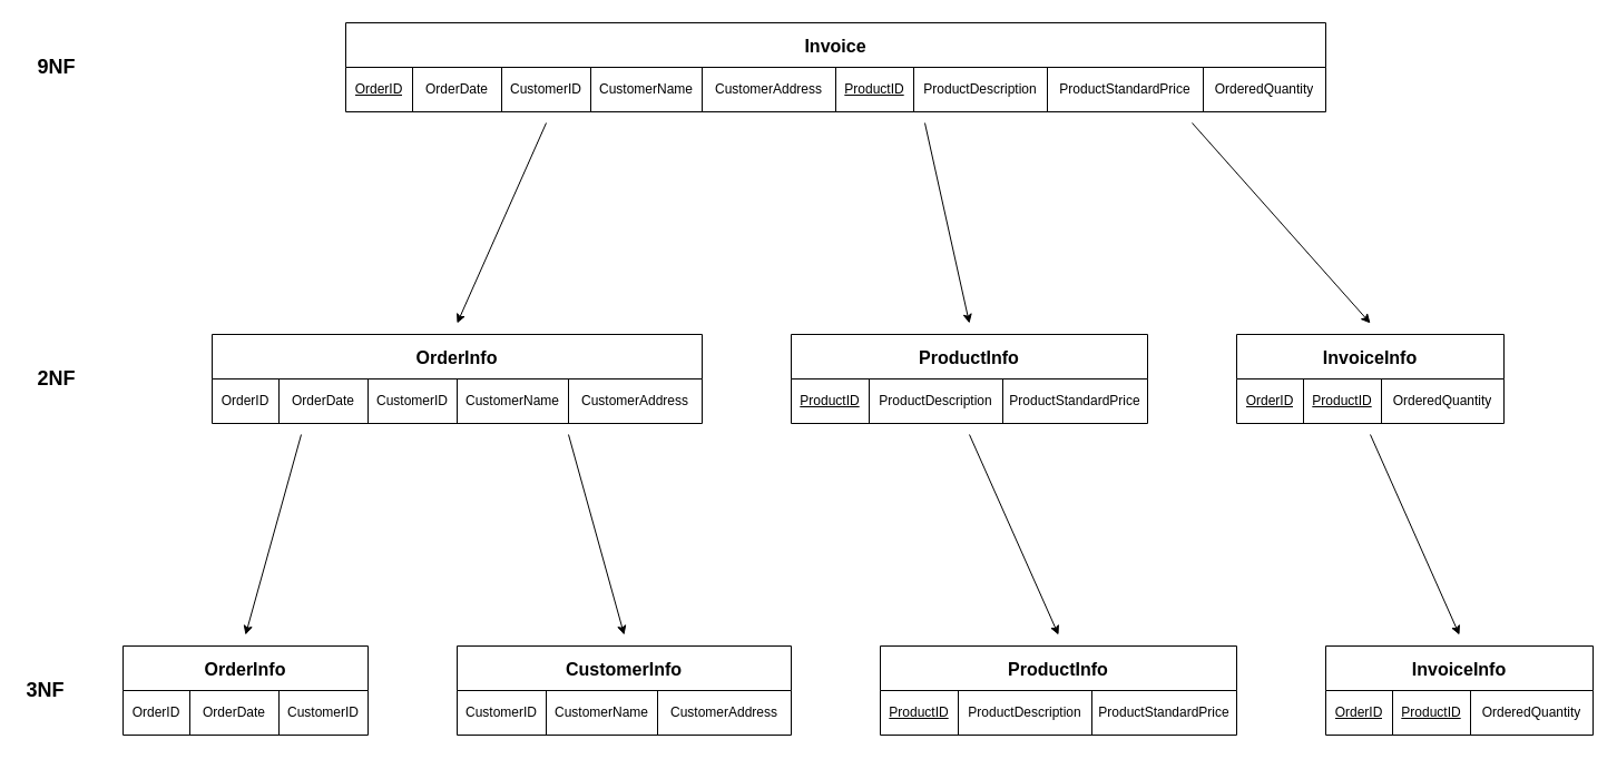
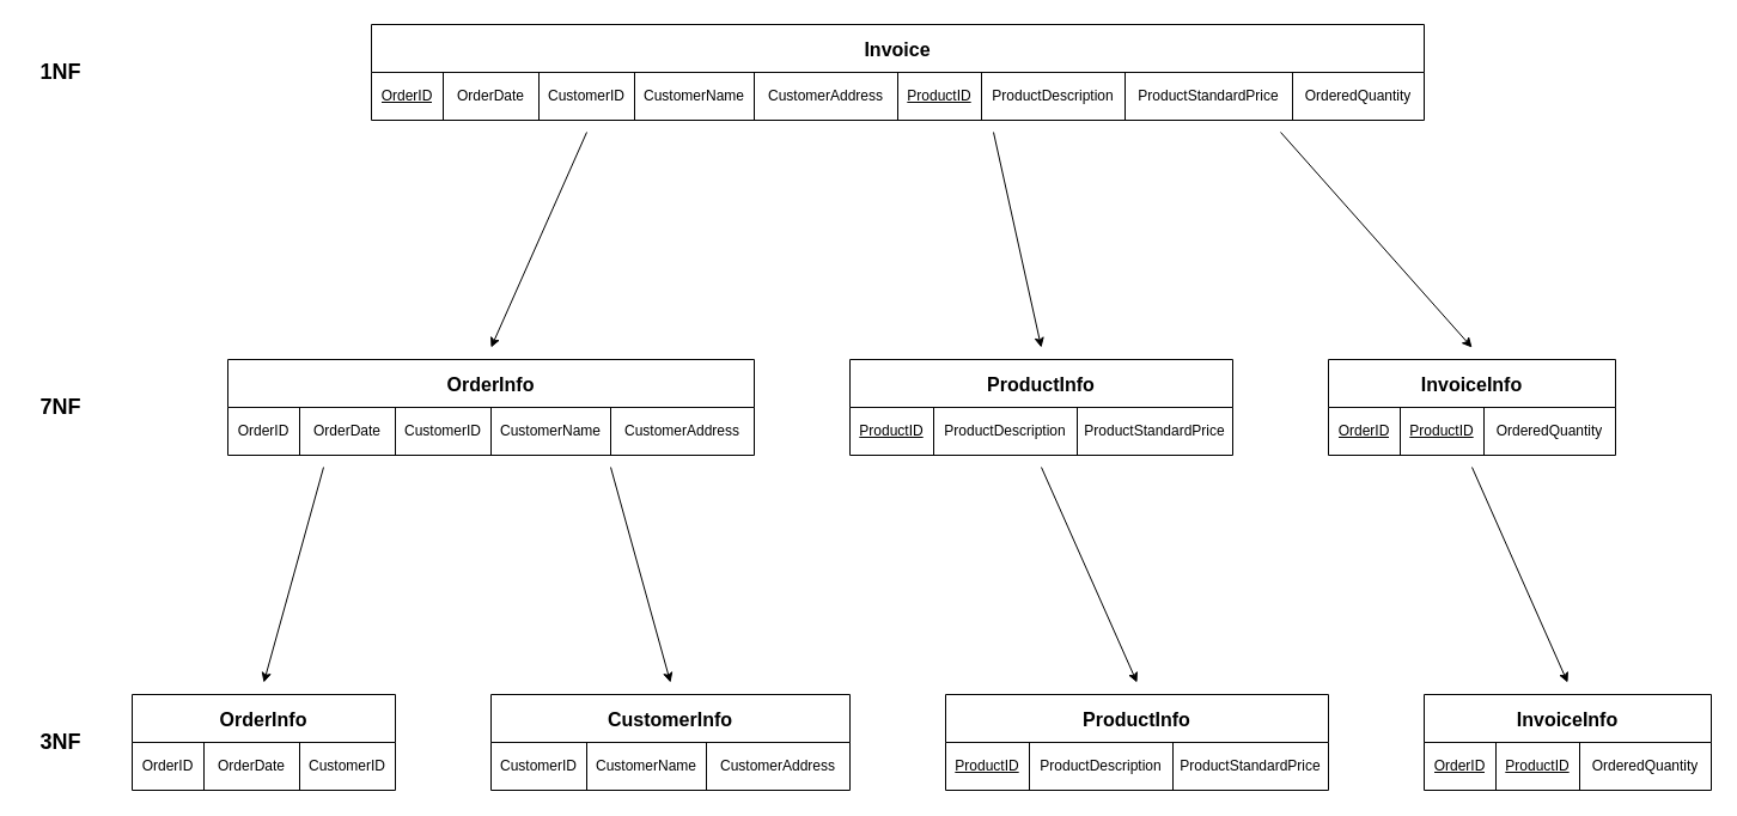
  <mxCell id="0" />
  <mxCell id="1" parent="0" />
  <mxCell id="2" value="Invoice" style="shape=table;startSize=40;container=1;collapsible=0;childLayout=tableLayout;fontStyle=1;align=center;fontSize=16;" vertex="1" parent="1"><mxGeometry x="310" y="20" width="880" height="80" as="geometry" /></mxCell>
  <mxCell id="3" value="" style="shape=tableRow;horizontal=0;startSize=0;swimlaneHead=0;swimlaneBody=0;top=0;left=0;bottom=0;right=0;collapsible=0;dropTarget=0;fillColor=none;points=[[0,0.5],[1,0.5]];portConstraint=eastwest;" vertex="1" parent="2"><mxGeometry y="40" width="880" height="40" as="geometry" /></mxCell>
  <mxCell id="4" value="&lt;u&gt;OrderID&lt;/u&gt;" style="shape=partialRectangle;html=1;whiteSpace=wrap;connectable=0;fillColor=none;top=0;left=0;bottom=0;right=0;overflow=hidden;" vertex="1" parent="3"><mxGeometry width="60" height="40" as="geometry"><mxRectangle width="60" height="40" as="alternateBounds" /></mxGeometry></mxCell>
  <mxCell id="5" value="OrderDate" style="shape=partialRectangle;html=1;whiteSpace=wrap;connectable=0;fillColor=none;top=0;left=0;bottom=0;right=0;overflow=hidden;" vertex="1" parent="3"><mxGeometry x="60" width="80" height="40" as="geometry"><mxRectangle width="80" height="40" as="alternateBounds" /></mxGeometry></mxCell>
  <mxCell id="6" value="CustomerID" style="shape=partialRectangle;html=1;whiteSpace=wrap;connectable=0;fillColor=none;top=0;left=0;bottom=0;right=0;overflow=hidden;" vertex="1" parent="3"><mxGeometry x="140" width="80" height="40" as="geometry"><mxRectangle width="80" height="40" as="alternateBounds" /></mxGeometry></mxCell>
  <mxCell id="7" value="CustomerName" style="shape=partialRectangle;html=1;whiteSpace=wrap;connectable=0;fillColor=none;top=0;left=0;bottom=0;right=0;overflow=hidden;" vertex="1" parent="3"><mxGeometry x="220" width="100" height="40" as="geometry"><mxRectangle width="100" height="40" as="alternateBounds" /></mxGeometry></mxCell>
  <mxCell id="8" value="CustomerAddress" style="shape=partialRectangle;html=1;whiteSpace=wrap;connectable=0;fillColor=none;top=0;left=0;bottom=0;right=0;overflow=hidden;" vertex="1" parent="3"><mxGeometry x="320" width="120" height="40" as="geometry"><mxRectangle width="120" height="40" as="alternateBounds" /></mxGeometry></mxCell>
  <mxCell id="9" value="&lt;u&gt;ProductID&lt;/u&gt;" style="shape=partialRectangle;html=1;whiteSpace=wrap;connectable=0;fillColor=none;top=0;left=0;bottom=0;right=0;overflow=hidden;" vertex="1" parent="3"><mxGeometry x="440" width="70" height="40" as="geometry"><mxRectangle width="70" height="40" as="alternateBounds" /></mxGeometry></mxCell>
  <mxCell id="10" value="ProductDescription" style="shape=partialRectangle;html=1;whiteSpace=wrap;connectable=0;fillColor=none;top=0;left=0;bottom=0;right=0;overflow=hidden;" vertex="1" parent="3"><mxGeometry x="510" width="120" height="40" as="geometry"><mxRectangle width="120" height="40" as="alternateBounds" /></mxGeometry></mxCell>
  <mxCell id="11" value="ProductStandardPrice" style="shape=partialRectangle;html=1;whiteSpace=wrap;connectable=0;fillColor=none;top=0;left=0;bottom=0;right=0;overflow=hidden;" vertex="1" parent="3"><mxGeometry x="630" width="140" height="40" as="geometry"><mxRectangle width="140" height="40" as="alternateBounds" /></mxGeometry></mxCell>
  <mxCell id="12" value="OrderedQuantity" style="shape=partialRectangle;html=1;whiteSpace=wrap;connectable=0;fillColor=none;top=0;left=0;bottom=0;right=0;overflow=hidden;" vertex="1" parent="3"><mxGeometry x="770" width="110" height="40" as="geometry"><mxRectangle width="110" height="40" as="alternateBounds" /></mxGeometry></mxCell>
- <mxCell id="13" value="&lt;b&gt;&lt;font style=&quot;font-size: 18px;&quot;&gt;9NF&lt;/font&gt;&lt;/b&gt;" style="text;html=1;align=center;verticalAlign=middle;resizable=0;points=[];autosize=1;strokeColor=none;fillColor=none;" vertex="1" parent="1"><mxGeometry x="20" y="40" width="60" height="40" as="geometry" /></mxCell>
+ <mxCell id="13" value="&lt;b&gt;&lt;font style=&quot;font-size: 18px;&quot;&gt;1NF&lt;/font&gt;&lt;/b&gt;" style="text;html=1;align=center;verticalAlign=middle;resizable=0;points=[];autosize=1;strokeColor=none;fillColor=none;" vertex="1" parent="1"><mxGeometry x="20" y="40" width="60" height="40" as="geometry" /></mxCell>
  <mxCell id="14" value="ProductInfo" style="shape=table;startSize=40;container=1;collapsible=0;childLayout=tableLayout;fontStyle=1;align=center;fontSize=16;" vertex="1" parent="1"><mxGeometry x="710" y="300" width="320" height="80" as="geometry" /></mxCell>
  <mxCell id="15" value="" style="shape=tableRow;horizontal=0;startSize=0;swimlaneHead=0;swimlaneBody=0;top=0;left=0;bottom=0;right=0;collapsible=0;dropTarget=0;fillColor=none;points=[[0,0.5],[1,0.5]];portConstraint=eastwest;fontSize=12;" vertex="1" parent="14"><mxGeometry y="40" width="320" height="40" as="geometry" /></mxCell>
  <mxCell id="16" value="&lt;font style=&quot;font-size: 12px;&quot;&gt;&lt;u&gt;ProductID&lt;/u&gt;&lt;/font&gt;" style="shape=partialRectangle;html=1;whiteSpace=wrap;connectable=0;fillColor=none;top=0;left=0;bottom=0;right=0;overflow=hidden;fontSize=12;" vertex="1" parent="15"><mxGeometry width="70" height="40" as="geometry"><mxRectangle width="70" height="40" as="alternateBounds" /></mxGeometry></mxCell>
  <mxCell id="17" value="ProductDescription" style="shape=partialRectangle;html=1;whiteSpace=wrap;connectable=0;fillColor=none;top=0;left=0;bottom=0;right=0;overflow=hidden;fontSize=12;" vertex="1" parent="15"><mxGeometry x="70" width="120" height="40" as="geometry"><mxRectangle width="120" height="40" as="alternateBounds" /></mxGeometry></mxCell>
  <mxCell id="18" value="&lt;font style=&quot;font-size: 12px;&quot;&gt;ProductStandardPrice&lt;/font&gt;" style="shape=partialRectangle;html=1;whiteSpace=wrap;connectable=0;fillColor=none;top=0;left=0;bottom=0;right=0;overflow=hidden;fontSize=12;" vertex="1" parent="15"><mxGeometry x="190" width="130" height="40" as="geometry"><mxRectangle width="130" height="40" as="alternateBounds" /></mxGeometry></mxCell>
  <mxCell id="19" value="InvoiceInfo" style="shape=table;startSize=40;container=1;collapsible=0;childLayout=tableLayout;fontStyle=1;align=center;fontSize=16;" vertex="1" parent="1"><mxGeometry x="1110" y="300" width="240" height="80" as="geometry" /></mxCell>
  <mxCell id="20" value="" style="shape=tableRow;horizontal=0;startSize=0;swimlaneHead=0;swimlaneBody=0;top=0;left=0;bottom=0;right=0;collapsible=0;dropTarget=0;fillColor=none;points=[[0,0.5],[1,0.5]];portConstraint=eastwest;fontSize=12;" vertex="1" parent="19"><mxGeometry y="40" width="240" height="40" as="geometry" /></mxCell>
  <mxCell id="21" value="&lt;u&gt;OrderID&lt;/u&gt;" style="shape=partialRectangle;html=1;whiteSpace=wrap;connectable=0;fillColor=none;top=0;left=0;bottom=0;right=0;overflow=hidden;fontSize=12;" vertex="1" parent="20"><mxGeometry width="60" height="40" as="geometry"><mxRectangle width="60" height="40" as="alternateBounds" /></mxGeometry></mxCell>
  <mxCell id="22" value="&lt;u&gt;ProductID&lt;/u&gt;" style="shape=partialRectangle;html=1;whiteSpace=wrap;connectable=0;fillColor=none;top=0;left=0;bottom=0;right=0;overflow=hidden;fontSize=12;" vertex="1" parent="20"><mxGeometry x="60" width="70" height="40" as="geometry"><mxRectangle width="70" height="40" as="alternateBounds" /></mxGeometry></mxCell>
  <mxCell id="23" value="OrderedQuantity" style="shape=partialRectangle;html=1;whiteSpace=wrap;connectable=0;fillColor=none;top=0;left=0;bottom=0;right=0;overflow=hidden;fontSize=12;fontStyle=0" vertex="1" parent="20"><mxGeometry x="130" width="110" height="40" as="geometry"><mxRectangle width="110" height="40" as="alternateBounds" /></mxGeometry></mxCell>
  <mxCell id="24" value="OrderInfo" style="shape=table;startSize=40;container=1;collapsible=0;childLayout=tableLayout;fontStyle=1;align=center;fontSize=16;" vertex="1" parent="1"><mxGeometry x="190" y="300" width="440" height="80" as="geometry" /></mxCell>
  <mxCell id="25" value="" style="shape=tableRow;horizontal=0;startSize=0;swimlaneHead=0;swimlaneBody=0;top=0;left=0;bottom=0;right=0;collapsible=0;dropTarget=0;fillColor=none;points=[[0,0.5],[1,0.5]];portConstraint=eastwest;" vertex="1" parent="24"><mxGeometry y="40" width="440" height="40" as="geometry" /></mxCell>
  <mxCell id="26" value="OrderID" style="shape=partialRectangle;html=1;whiteSpace=wrap;connectable=0;fillColor=none;top=0;left=0;bottom=0;right=0;overflow=hidden;" vertex="1" parent="25"><mxGeometry width="60" height="40" as="geometry"><mxRectangle width="60" height="40" as="alternateBounds" /></mxGeometry></mxCell>
  <mxCell id="27" value="OrderDate" style="shape=partialRectangle;html=1;whiteSpace=wrap;connectable=0;fillColor=none;top=0;left=0;bottom=0;right=0;overflow=hidden;" vertex="1" parent="25"><mxGeometry x="60" width="80" height="40" as="geometry"><mxRectangle width="80" height="40" as="alternateBounds" /></mxGeometry></mxCell>
  <mxCell id="28" value="CustomerID" style="shape=partialRectangle;html=1;whiteSpace=wrap;connectable=0;fillColor=none;top=0;left=0;bottom=0;right=0;overflow=hidden;" vertex="1" parent="25"><mxGeometry x="140" width="80" height="40" as="geometry"><mxRectangle width="80" height="40" as="alternateBounds" /></mxGeometry></mxCell>
  <mxCell id="29" value="CustomerName" style="shape=partialRectangle;html=1;whiteSpace=wrap;connectable=0;fillColor=none;top=0;left=0;bottom=0;right=0;overflow=hidden;" vertex="1" parent="25"><mxGeometry x="220" width="100" height="40" as="geometry"><mxRectangle width="100" height="40" as="alternateBounds" /></mxGeometry></mxCell>
  <mxCell id="30" value="CustomerAddress" style="shape=partialRectangle;html=1;whiteSpace=wrap;connectable=0;fillColor=none;top=0;left=0;bottom=0;right=0;overflow=hidden;" vertex="1" parent="25"><mxGeometry x="320" width="120" height="40" as="geometry"><mxRectangle width="120" height="40" as="alternateBounds" /></mxGeometry></mxCell>
- <mxCell id="31" value="&lt;b&gt;&lt;font style=&quot;font-size: 18px;&quot;&gt;2NF&lt;/font&gt;&lt;/b&gt;" style="text;html=1;align=center;verticalAlign=middle;resizable=0;points=[];autosize=1;strokeColor=none;fillColor=none;" vertex="1" parent="1"><mxGeometry x="20" y="320" width="60" height="40" as="geometry" /></mxCell>
+ <mxCell id="31" value="&lt;b&gt;&lt;font style=&quot;font-size: 18px;&quot;&gt;7NF&lt;/font&gt;&lt;/b&gt;" style="text;html=1;align=center;verticalAlign=middle;resizable=0;points=[];autosize=1;strokeColor=none;fillColor=none;" vertex="1" parent="1"><mxGeometry x="20" y="320" width="60" height="40" as="geometry" /></mxCell>
  <mxCell id="32" value="" style="endArrow=classic;html=1;rounded=0;fontSize=12;" edge="1" parent="1"><mxGeometry width="50" height="50" relative="1" as="geometry"><mxPoint x="490" y="110" as="sourcePoint" /><mxPoint x="410" y="290" as="targetPoint" /></mxGeometry></mxCell>
  <mxCell id="33" value="" style="endArrow=classic;html=1;rounded=0;fontSize=12;" edge="1" parent="1"><mxGeometry width="50" height="50" relative="1" as="geometry"><mxPoint x="830" y="110" as="sourcePoint" /><mxPoint x="870" y="290" as="targetPoint" /></mxGeometry></mxCell>
  <mxCell id="34" value="" style="endArrow=classic;html=1;rounded=0;fontSize=12;" edge="1" parent="1"><mxGeometry width="50" height="50" relative="1" as="geometry"><mxPoint x="1070" y="110" as="sourcePoint" /><mxPoint x="1230" y="290" as="targetPoint" /></mxGeometry></mxCell>
- <mxCell id="35" value="&lt;b&gt;&lt;font style=&quot;font-size: 18px;&quot;&gt;3NF&lt;/font&gt;&lt;/b&gt;" style="text;html=1;align=center;verticalAlign=middle;resizable=0;points=[];autosize=1;strokeColor=none;fillColor=none;" vertex="1" parent="1"><mxGeometry x="10" y="600" width="60" height="40" as="geometry" /></mxCell>
+ <mxCell id="35" value="&lt;b&gt;&lt;font style=&quot;font-size: 18px;&quot;&gt;3NF&lt;/font&gt;&lt;/b&gt;" style="text;html=1;align=center;verticalAlign=middle;resizable=0;points=[];autosize=1;strokeColor=none;fillColor=none;" vertex="1" parent="1"><mxGeometry x="20" y="600" width="60" height="40" as="geometry" /></mxCell>
  <mxCell id="36" value="ProductInfo" style="shape=table;startSize=40;container=1;collapsible=0;childLayout=tableLayout;fontStyle=1;align=center;fontSize=16;" vertex="1" parent="1"><mxGeometry x="790" y="580" width="320" height="80" as="geometry" /></mxCell>
  <mxCell id="37" value="" style="shape=tableRow;horizontal=0;startSize=0;swimlaneHead=0;swimlaneBody=0;top=0;left=0;bottom=0;right=0;collapsible=0;dropTarget=0;fillColor=none;points=[[0,0.5],[1,0.5]];portConstraint=eastwest;fontSize=12;" vertex="1" parent="36"><mxGeometry y="40" width="320" height="40" as="geometry" /></mxCell>
  <mxCell id="38" value="&lt;font style=&quot;font-size: 12px;&quot;&gt;&lt;u&gt;ProductID&lt;/u&gt;&lt;/font&gt;" style="shape=partialRectangle;html=1;whiteSpace=wrap;connectable=0;fillColor=none;top=0;left=0;bottom=0;right=0;overflow=hidden;fontSize=12;" vertex="1" parent="37"><mxGeometry width="70" height="40" as="geometry"><mxRectangle width="70" height="40" as="alternateBounds" /></mxGeometry></mxCell>
  <mxCell id="39" value="ProductDescription" style="shape=partialRectangle;html=1;whiteSpace=wrap;connectable=0;fillColor=none;top=0;left=0;bottom=0;right=0;overflow=hidden;fontSize=12;" vertex="1" parent="37"><mxGeometry x="70" width="120" height="40" as="geometry"><mxRectangle width="120" height="40" as="alternateBounds" /></mxGeometry></mxCell>
  <mxCell id="40" value="&lt;font style=&quot;font-size: 12px;&quot;&gt;ProductStandardPrice&lt;/font&gt;" style="shape=partialRectangle;html=1;whiteSpace=wrap;connectable=0;fillColor=none;top=0;left=0;bottom=0;right=0;overflow=hidden;fontSize=12;" vertex="1" parent="37"><mxGeometry x="190" width="130" height="40" as="geometry"><mxRectangle width="130" height="40" as="alternateBounds" /></mxGeometry></mxCell>
  <mxCell id="41" value="InvoiceInfo" style="shape=table;startSize=40;container=1;collapsible=0;childLayout=tableLayout;fontStyle=1;align=center;fontSize=16;" vertex="1" parent="1"><mxGeometry x="1190" y="580" width="240" height="80" as="geometry" /></mxCell>
  <mxCell id="42" value="" style="shape=tableRow;horizontal=0;startSize=0;swimlaneHead=0;swimlaneBody=0;top=0;left=0;bottom=0;right=0;collapsible=0;dropTarget=0;fillColor=none;points=[[0,0.5],[1,0.5]];portConstraint=eastwest;fontSize=12;" vertex="1" parent="41"><mxGeometry y="40" width="240" height="40" as="geometry" /></mxCell>
  <mxCell id="43" value="&lt;u&gt;OrderID&lt;/u&gt;" style="shape=partialRectangle;html=1;whiteSpace=wrap;connectable=0;fillColor=none;top=0;left=0;bottom=0;right=0;overflow=hidden;fontSize=12;" vertex="1" parent="42"><mxGeometry width="60" height="40" as="geometry"><mxRectangle width="60" height="40" as="alternateBounds" /></mxGeometry></mxCell>
  <mxCell id="44" value="&lt;u&gt;ProductID&lt;/u&gt;" style="shape=partialRectangle;html=1;whiteSpace=wrap;connectable=0;fillColor=none;top=0;left=0;bottom=0;right=0;overflow=hidden;fontSize=12;" vertex="1" parent="42"><mxGeometry x="60" width="70" height="40" as="geometry"><mxRectangle width="70" height="40" as="alternateBounds" /></mxGeometry></mxCell>
  <mxCell id="45" value="OrderedQuantity" style="shape=partialRectangle;html=1;whiteSpace=wrap;connectable=0;fillColor=none;top=0;left=0;bottom=0;right=0;overflow=hidden;fontSize=12;fontStyle=0" vertex="1" parent="42"><mxGeometry x="130" width="110" height="40" as="geometry"><mxRectangle width="110" height="40" as="alternateBounds" /></mxGeometry></mxCell>
  <mxCell id="46" value="" style="endArrow=classic;html=1;rounded=0;fontSize=12;" edge="1" parent="1"><mxGeometry width="50" height="50" relative="1" as="geometry"><mxPoint x="870" y="390" as="sourcePoint" /><mxPoint x="950" y="570" as="targetPoint" /></mxGeometry></mxCell>
  <mxCell id="47" value="" style="endArrow=classic;html=1;rounded=0;fontSize=12;" edge="1" parent="1"><mxGeometry width="50" height="50" relative="1" as="geometry"><mxPoint x="1230" y="390" as="sourcePoint" /><mxPoint x="1310" y="570" as="targetPoint" /></mxGeometry></mxCell>
  <mxCell id="48" value="OrderInfo" style="shape=table;startSize=40;container=1;collapsible=0;childLayout=tableLayout;fontStyle=1;align=center;fontSize=16;" vertex="1" parent="1"><mxGeometry x="110" y="580" width="220" height="80" as="geometry" /></mxCell>
  <mxCell id="49" value="" style="shape=tableRow;horizontal=0;startSize=0;swimlaneHead=0;swimlaneBody=0;top=0;left=0;bottom=0;right=0;collapsible=0;dropTarget=0;fillColor=none;points=[[0,0.5],[1,0.5]];portConstraint=eastwest;" vertex="1" parent="48"><mxGeometry y="40" width="220" height="40" as="geometry" /></mxCell>
  <mxCell id="50" value="OrderID" style="shape=partialRectangle;html=1;whiteSpace=wrap;connectable=0;fillColor=none;top=0;left=0;bottom=0;right=0;overflow=hidden;" vertex="1" parent="49"><mxGeometry width="60" height="40" as="geometry"><mxRectangle width="60" height="40" as="alternateBounds" /></mxGeometry></mxCell>
  <mxCell id="51" value="OrderDate" style="shape=partialRectangle;html=1;whiteSpace=wrap;connectable=0;fillColor=none;top=0;left=0;bottom=0;right=0;overflow=hidden;" vertex="1" parent="49"><mxGeometry x="60" width="80" height="40" as="geometry"><mxRectangle width="80" height="40" as="alternateBounds" /></mxGeometry></mxCell>
  <mxCell id="52" value="CustomerID" style="shape=partialRectangle;html=1;whiteSpace=wrap;connectable=0;fillColor=none;top=0;left=0;bottom=0;right=0;overflow=hidden;" vertex="1" parent="49"><mxGeometry x="140" width="80" height="40" as="geometry"><mxRectangle width="80" height="40" as="alternateBounds" /></mxGeometry></mxCell>
  <mxCell id="53" value="CustomerInfo" style="shape=table;startSize=40;container=1;collapsible=0;childLayout=tableLayout;fontStyle=1;align=center;fontSize=16;" vertex="1" parent="1"><mxGeometry x="410" y="580" width="300" height="80" as="geometry" /></mxCell>
  <mxCell id="54" value="" style="shape=tableRow;horizontal=0;startSize=0;swimlaneHead=0;swimlaneBody=0;top=0;left=0;bottom=0;right=0;collapsible=0;dropTarget=0;fillColor=none;points=[[0,0.5],[1,0.5]];portConstraint=eastwest;" vertex="1" parent="53"><mxGeometry y="40" width="300" height="40" as="geometry" /></mxCell>
  <mxCell id="55" value="CustomerID" style="shape=partialRectangle;html=1;whiteSpace=wrap;connectable=0;fillColor=none;top=0;left=0;bottom=0;right=0;overflow=hidden;" vertex="1" parent="54"><mxGeometry width="80" height="40" as="geometry"><mxRectangle width="80" height="40" as="alternateBounds" /></mxGeometry></mxCell>
  <mxCell id="56" value="CustomerName" style="shape=partialRectangle;html=1;whiteSpace=wrap;connectable=0;fillColor=none;top=0;left=0;bottom=0;right=0;overflow=hidden;" vertex="1" parent="54"><mxGeometry x="80" width="100" height="40" as="geometry"><mxRectangle width="100" height="40" as="alternateBounds" /></mxGeometry></mxCell>
  <mxCell id="57" value="CustomerAddress" style="shape=partialRectangle;html=1;whiteSpace=wrap;connectable=0;fillColor=none;top=0;left=0;bottom=0;right=0;overflow=hidden;" vertex="1" parent="54"><mxGeometry x="180" width="120" height="40" as="geometry"><mxRectangle width="120" height="40" as="alternateBounds" /></mxGeometry></mxCell>
  <mxCell id="58" value="" style="endArrow=classic;html=1;rounded=0;fontSize=12;" edge="1" parent="1"><mxGeometry width="50" height="50" relative="1" as="geometry"><mxPoint x="270" y="390" as="sourcePoint" /><mxPoint x="220" y="570" as="targetPoint" /></mxGeometry></mxCell>
  <mxCell id="59" value="" style="endArrow=classic;html=1;rounded=0;fontSize=12;" edge="1" parent="1"><mxGeometry width="50" height="50" relative="1" as="geometry"><mxPoint x="510" y="390" as="sourcePoint" /><mxPoint x="560" y="570" as="targetPoint" /></mxGeometry></mxCell>
